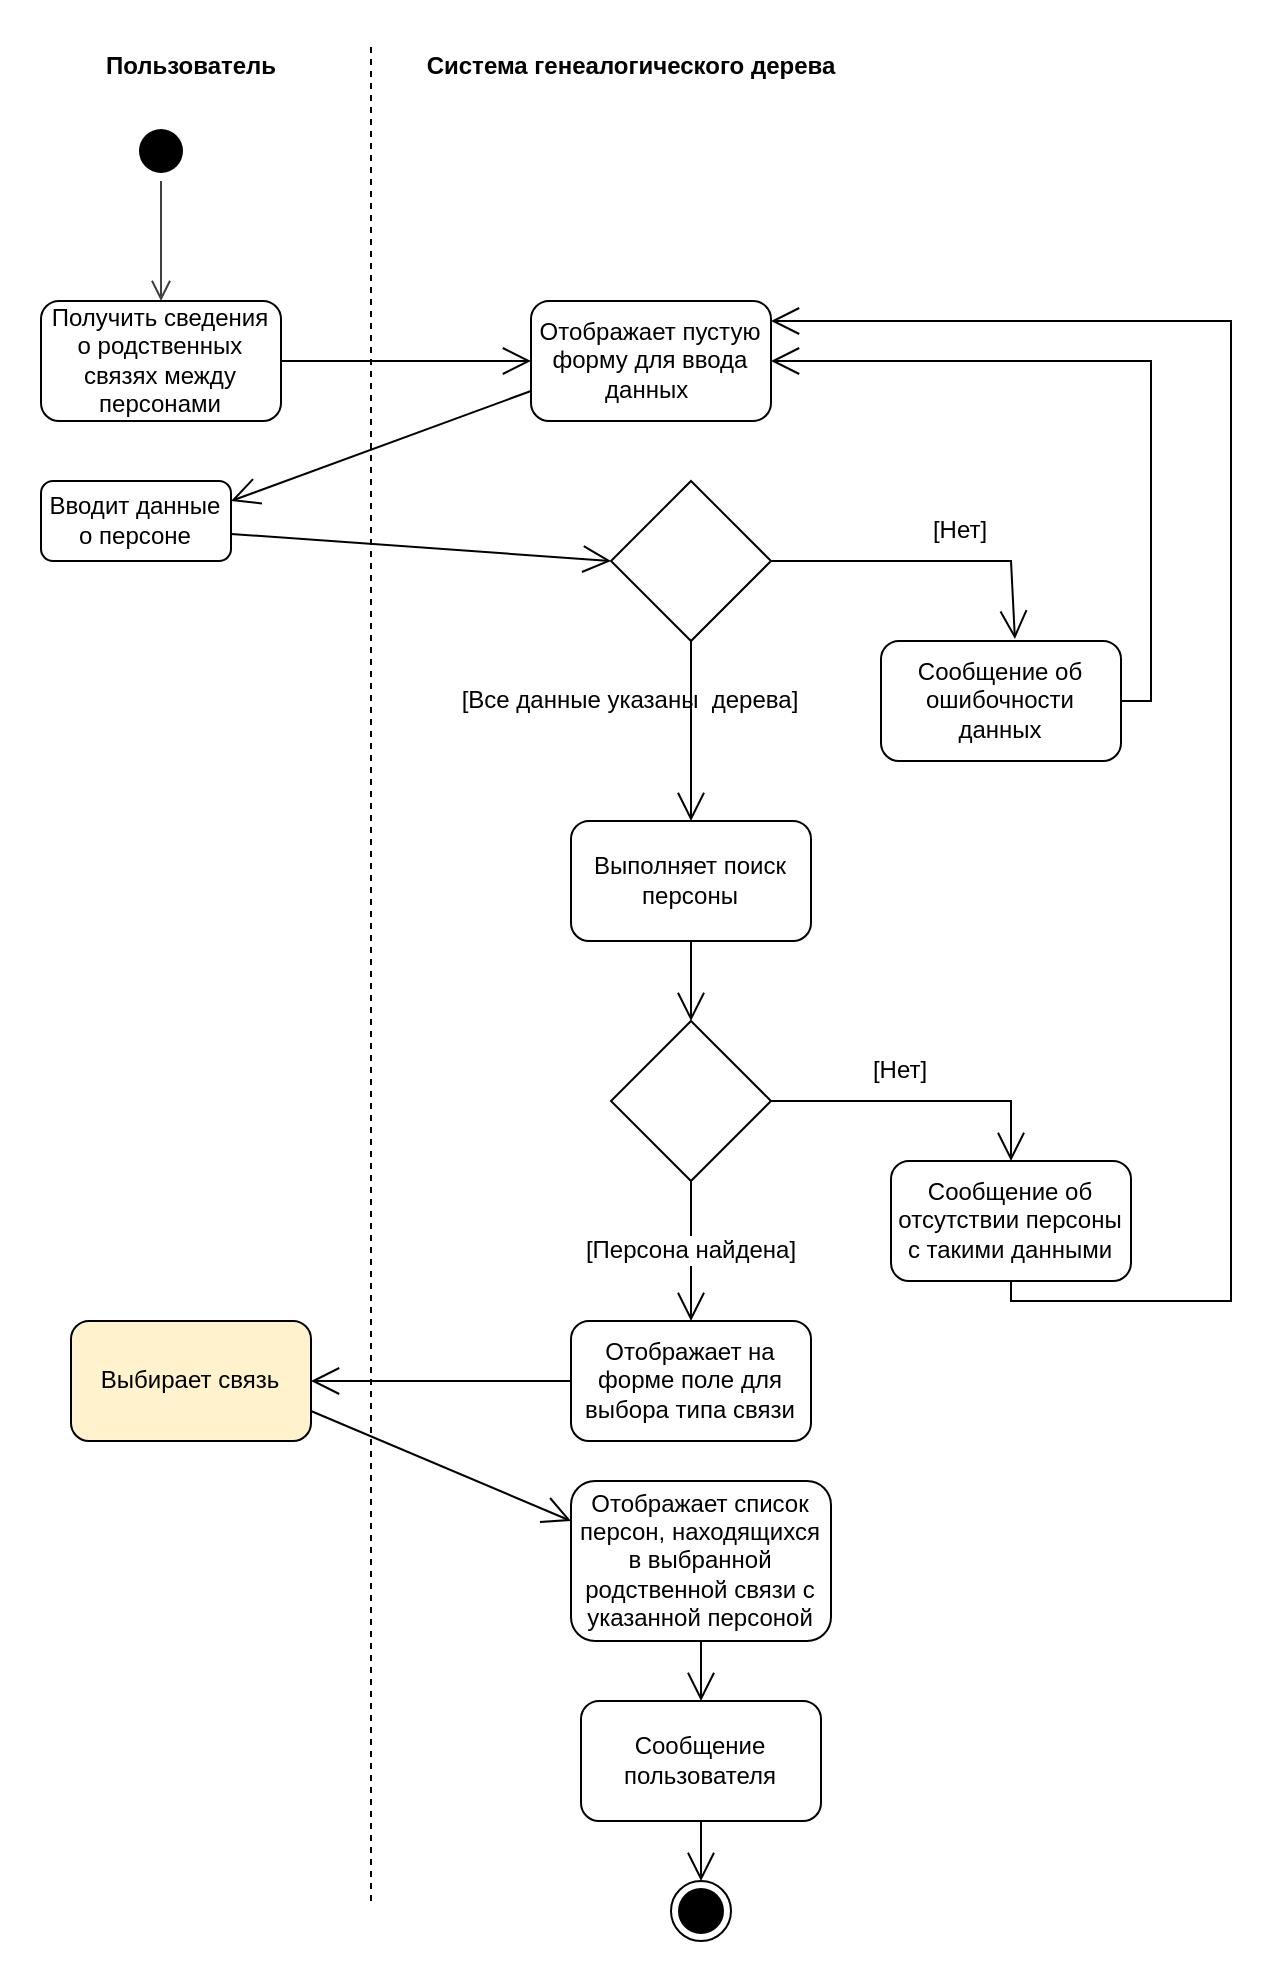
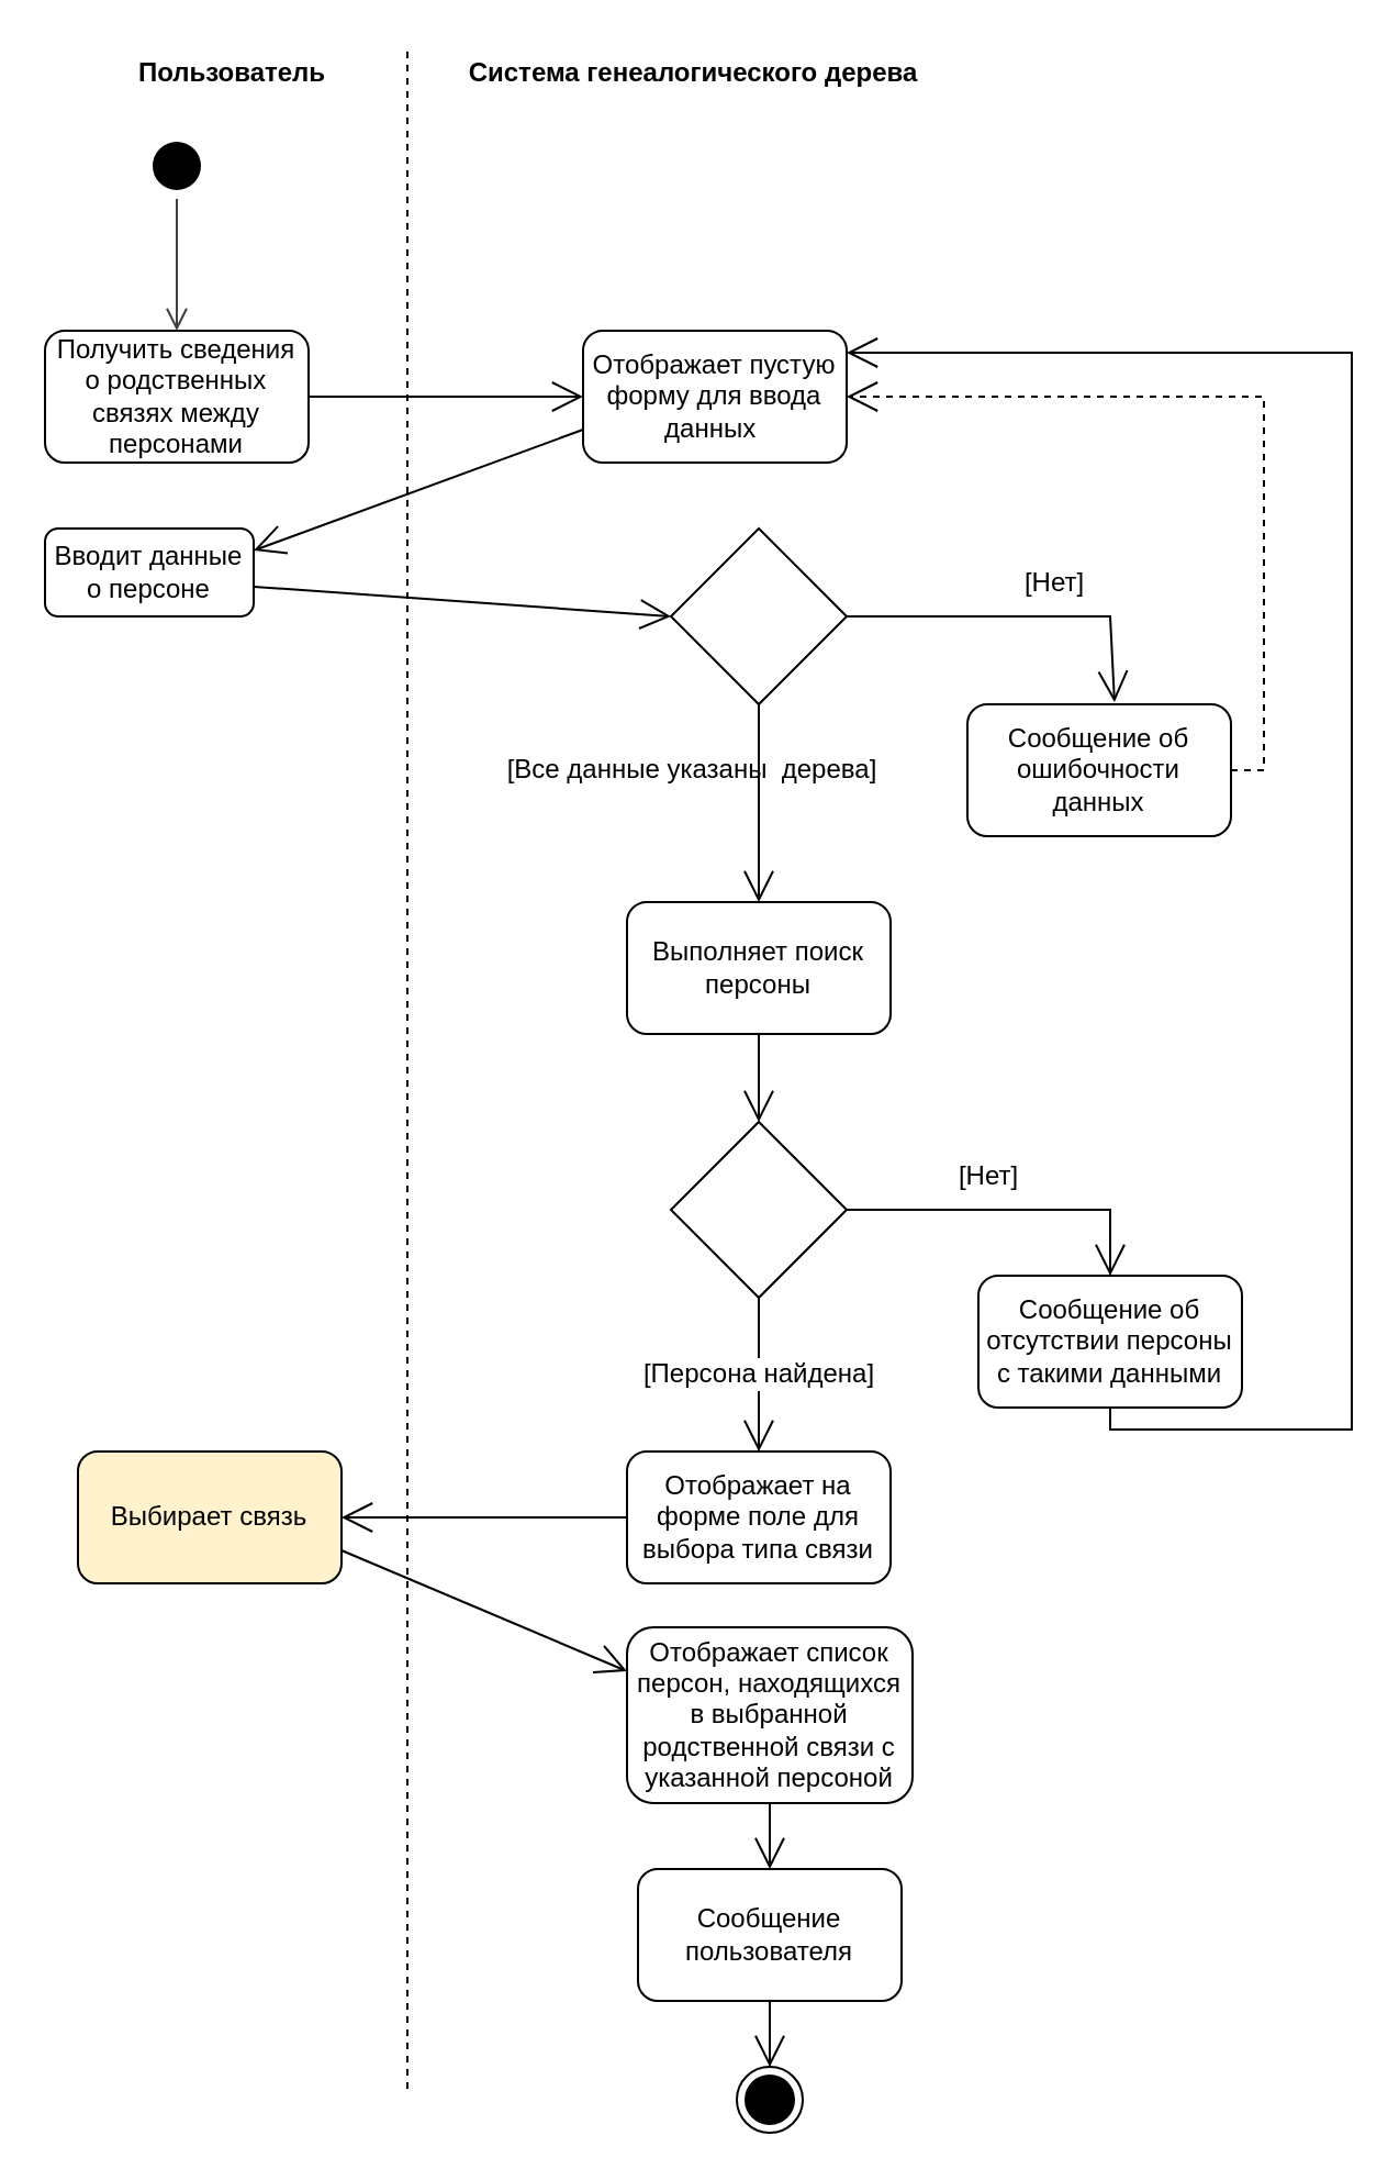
  <mxCell id="0" />
  <mxCell id="1" parent="0" />
  <mxCell id="2" value="" style="endArrow=none;dashed=1;html=1;rounded=0;" edge="1" parent="1"><mxGeometry width="50" height="50" relative="1" as="geometry"><mxPoint x="185" y="950" as="sourcePoint" /><mxPoint x="185" y="20" as="targetPoint" /></mxGeometry></mxCell>
- <mxCell id="3" value="Пользователь" style="text;align=center;fontStyle=1;verticalAlign=middle;spacingLeft=3;spacingRight=3;strokeColor=none;rotatable=0;points=[[0,0.5],[1,0.5]];portConstraint=eastwest;html=1;" vertex="1" parent="1"><mxGeometry x="55" y="20" width="80" height="26" as="geometry" /></mxCell>
+ <mxCell id="3" value="Пользователь" style="text;align=center;fontStyle=1;verticalAlign=middle;spacingLeft=3;spacingRight=3;strokeColor=none;rotatable=0;points=[[0,0.5],[1,0.5]];portConstraint=eastwest;html=1;" vertex="1" parent="1"><mxGeometry x="65" y="20" width="80" height="26" as="geometry" /></mxCell>
  <mxCell id="4" value="Система генеалогического дерева" style="text;align=center;fontStyle=1;verticalAlign=middle;spacingLeft=3;spacingRight=3;strokeColor=none;rotatable=0;points=[[0,0.5],[1,0.5]];portConstraint=eastwest;html=1;" vertex="1" parent="1"><mxGeometry x="275" y="20" width="80" height="26" as="geometry" /></mxCell>
  <mxCell id="5" value="" style="ellipse;html=1;shape=startState;fillColor=#000000;strokeColor=none;" vertex="1" parent="1"><mxGeometry x="65" y="60" width="30" height="30" as="geometry" /></mxCell>
  <mxCell id="6" value="" style="edgeStyle=orthogonalEdgeStyle;html=1;verticalAlign=bottom;endArrow=open;endSize=8;strokeColor=#404040;rounded=0;" edge="1" parent="1" source="5"><mxGeometry relative="1" as="geometry"><mxPoint x="80" y="150" as="targetPoint" /></mxGeometry></mxCell>
  <mxCell id="7" value="&lt;span style=&quot;line-height: 107%;&quot;&gt;Получить сведения о родственных связях между персонами&lt;/span&gt;" style="rounded=1;whiteSpace=wrap;html=1;fontSize=12;" vertex="1" parent="1"><mxGeometry x="20" y="150" width="120" height="60" as="geometry" /></mxCell>
  <mxCell id="8" value="" style="endArrow=open;endFill=1;endSize=12;html=1;rounded=0;exitX=1;exitY=0.5;exitDx=0;exitDy=0;" edge="1" parent="1" source="7"><mxGeometry width="160" relative="1" as="geometry"><mxPoint x="145" y="190" as="sourcePoint" /><mxPoint x="265" y="180" as="targetPoint" /></mxGeometry></mxCell>
  <mxCell id="9" value="&lt;span style=&quot;line-height: 107%;&quot;&gt;Отображает пустую форму для ввода данных&amp;nbsp;&lt;/span&gt;" style="rounded=1;whiteSpace=wrap;html=1;strokeColor=default;align=center;verticalAlign=middle;fontFamily=Helvetica;fontSize=12;fontColor=default;fillColor=default;" vertex="1" parent="1"><mxGeometry x="265" y="150" width="120" height="60" as="geometry" /></mxCell>
  <mxCell id="10" value="" style="endArrow=open;endFill=1;endSize=12;html=1;rounded=0;exitX=0;exitY=0.75;exitDx=0;exitDy=0;entryX=1;entryY=0.25;entryDx=0;entryDy=0;" edge="1" parent="1" source="9" target="11"><mxGeometry width="160" relative="1" as="geometry"><mxPoint x="150" y="190" as="sourcePoint" /><mxPoint x="155" y="250" as="targetPoint" /></mxGeometry></mxCell>
  <mxCell id="11" value="Вводит данные о персоне" style="rounded=1;whiteSpace=wrap;html=1;" vertex="1" parent="1"><mxGeometry x="20" y="240" width="95" height="40" as="geometry" /></mxCell>
  <mxCell id="12" value="" style="rhombus;whiteSpace=wrap;html=1;" vertex="1" parent="1"><mxGeometry x="305" y="240" width="80" height="80" as="geometry" /></mxCell>
  <mxCell id="13" value="" style="endArrow=open;endFill=1;endSize=12;html=1;rounded=0;exitX=1;exitY=0.661;exitDx=0;exitDy=0;entryX=0;entryY=0.5;entryDx=0;entryDy=0;exitPerimeter=0;" edge="1" parent="1" source="11" target="12"><mxGeometry width="160" relative="1" as="geometry"><mxPoint x="275" y="205" as="sourcePoint" /><mxPoint x="150" y="265" as="targetPoint" /></mxGeometry></mxCell>
  <mxCell id="14" value="" style="endArrow=open;endFill=1;endSize=12;html=1;rounded=0;exitX=0.5;exitY=1;exitDx=0;exitDy=0;entryX=0.5;entryY=0;entryDx=0;entryDy=0;" edge="1" parent="1" source="12" target="23"><mxGeometry width="160" relative="1" as="geometry"><mxPoint x="285" y="215" as="sourcePoint" /><mxPoint x="345" y="400" as="targetPoint" /><Array as="points" /></mxGeometry></mxCell>
  <mxCell id="15" value="[Все данные указаны&amp;nbsp; дерева]" style="text;html=1;align=center;verticalAlign=middle;whiteSpace=wrap;rounded=0;" vertex="1" parent="1"><mxGeometry x="220" y="335" width="190" height="30" as="geometry" /></mxCell>
  <mxCell id="16" value="" style="endArrow=open;endFill=1;endSize=12;html=1;rounded=0;exitX=1;exitY=0.5;exitDx=0;exitDy=0;entryX=0.558;entryY=-0.017;entryDx=0;entryDy=0;entryPerimeter=0;" edge="1" parent="1" source="12" target="18"><mxGeometry width="160" relative="1" as="geometry"><mxPoint x="535" y="330" as="sourcePoint" /><mxPoint x="535" y="410" as="targetPoint" /><Array as="points"><mxPoint x="505" y="280" /></Array></mxGeometry></mxCell>
  <mxCell id="17" value="[Нет]" style="text;html=1;align=center;verticalAlign=middle;whiteSpace=wrap;rounded=0;" vertex="1" parent="1"><mxGeometry x="385" y="250" width="190" height="30" as="geometry" /></mxCell>
  <mxCell id="18" value="Сообщение об ошибочности данных" style="rounded=1;whiteSpace=wrap;html=1;" vertex="1" parent="1"><mxGeometry x="440" y="320" width="120" height="60" as="geometry" /></mxCell>
- <mxCell id="19" value="" style="endArrow=open;endFill=1;endSize=12;html=1;rounded=0;exitX=1;exitY=0.5;exitDx=0;exitDy=0;entryX=1;entryY=0.5;entryDx=0;entryDy=0;" edge="1" parent="1" source="18" target="9"><mxGeometry width="160" relative="1" as="geometry"><mxPoint x="510" y="250" as="sourcePoint" /><mxPoint x="500" y="410" as="targetPoint" /><Array as="points"><mxPoint x="575" y="350" /><mxPoint x="575" y="180" /></Array></mxGeometry></mxCell>
+ <mxCell id="19" value="" style="endArrow=open;endFill=1;endSize=12;html=1;rounded=0;exitX=1;exitY=0.5;exitDx=0;exitDy=0;entryX=1;entryY=0.5;entryDx=0;entryDy=0;dashed=1;" edge="1" parent="1" source="18" target="9"><mxGeometry width="160" relative="1" as="geometry"><mxPoint x="510" y="250" as="sourcePoint" /><mxPoint x="500" y="410" as="targetPoint" /><Array as="points"><mxPoint x="575" y="350" /><mxPoint x="575" y="180" /></Array></mxGeometry></mxCell>
  <mxCell id="20" value="Выбирает связь" style="rounded=1;whiteSpace=wrap;html=1;fillColor=#fff2cc;" vertex="1" parent="1"><mxGeometry x="35" y="660" width="120" height="60" as="geometry" /></mxCell>
  <mxCell id="21" value="" style="endArrow=open;endFill=1;endSize=12;html=1;rounded=0;exitX=1;exitY=0.5;exitDx=0;exitDy=0;" edge="1" parent="1" source="22"><mxGeometry width="160" relative="1" as="geometry"><mxPoint x="160" y="610" as="sourcePoint" /><mxPoint x="505" y="580" as="targetPoint" /><Array as="points"><mxPoint x="505" y="550" /></Array></mxGeometry></mxCell>
  <mxCell id="22" value="" style="rhombus;whiteSpace=wrap;html=1;" vertex="1" parent="1"><mxGeometry x="305" y="510" width="80" height="80" as="geometry" /></mxCell>
  <mxCell id="23" value="Выполняет поиск персоны" style="rounded=1;whiteSpace=wrap;html=1;" vertex="1" parent="1"><mxGeometry x="285" y="410" width="120" height="60" as="geometry" /></mxCell>
  <mxCell id="24" value="" style="endArrow=open;endFill=1;endSize=12;html=1;rounded=0;exitX=0.5;exitY=1;exitDx=0;exitDy=0;entryX=0.5;entryY=0;entryDx=0;entryDy=0;" edge="1" parent="1" source="23" target="22"><mxGeometry width="160" relative="1" as="geometry"><mxPoint x="415" y="470" as="sourcePoint" /><mxPoint x="415" y="560" as="targetPoint" /><Array as="points" /></mxGeometry></mxCell>
  <mxCell id="25" value="[Нет]" style="text;html=1;align=center;verticalAlign=middle;whiteSpace=wrap;rounded=0;" vertex="1" parent="1"><mxGeometry x="355" y="520" width="190" height="30" as="geometry" /></mxCell>
  <mxCell id="26" value="[Персона найдена]" style="endArrow=open;endFill=1;endSize=12;html=1;rounded=0;exitX=0.5;exitY=1;exitDx=0;exitDy=0;fontSize=12;" edge="1" parent="1" source="22"><mxGeometry width="160" relative="1" as="geometry"><mxPoint x="355" y="480" as="sourcePoint" /><mxPoint x="345" y="660" as="targetPoint" /><Array as="points" /></mxGeometry></mxCell>
  <mxCell id="27" value="Отображает на форме поле для выбора типа связи" style="rounded=1;whiteSpace=wrap;html=1;" vertex="1" parent="1"><mxGeometry x="285" y="660" width="120" height="60" as="geometry" /></mxCell>
  <mxCell id="28" value="" style="endArrow=open;endFill=1;endSize=12;html=1;rounded=0;exitX=0;exitY=0.5;exitDx=0;exitDy=0;" edge="1" parent="1"><mxGeometry width="160" relative="1" as="geometry"><mxPoint x="285" y="690" as="sourcePoint" /><mxPoint x="155" y="690" as="targetPoint" /><Array as="points" /></mxGeometry></mxCell>
  <mxCell id="29" value="" style="endArrow=open;endFill=1;endSize=12;html=1;rounded=0;exitX=1;exitY=0.75;exitDx=0;exitDy=0;entryX=0;entryY=0.25;entryDx=0;entryDy=0;" edge="1" parent="1" source="20" target="30"><mxGeometry width="160" relative="1" as="geometry"><mxPoint x="155" y="779.66" as="sourcePoint" /><mxPoint x="305" y="780" as="targetPoint" /></mxGeometry></mxCell>
  <mxCell id="30" value="&lt;span style=&quot;line-height: 107%;&quot;&gt;Отображает список персон, находящихся в выбранной родственной связи с&lt;br&gt;указанной персоной&lt;/span&gt;" style="rounded=1;whiteSpace=wrap;html=1;fontSize=12;" vertex="1" parent="1"><mxGeometry x="285" y="740" width="130" height="80" as="geometry" /></mxCell>
  <mxCell id="31" value="Сообщение пользователя" style="rounded=1;whiteSpace=wrap;html=1;" vertex="1" parent="1"><mxGeometry x="290" y="850" width="120" height="60" as="geometry" /></mxCell>
  <mxCell id="32" value="" style="endArrow=open;endFill=1;endSize=12;html=1;rounded=0;exitX=0.5;exitY=1;exitDx=0;exitDy=0;entryX=0.5;entryY=0;entryDx=0;entryDy=0;" edge="1" parent="1" source="30" target="31"><mxGeometry width="160" relative="1" as="geometry"><mxPoint x="130" y="810" as="sourcePoint" /><mxPoint x="130" y="890" as="targetPoint" /></mxGeometry></mxCell>
  <mxCell id="33" value="" style="ellipse;html=1;shape=endState;fillColor=#000000;strokeColor=default;" vertex="1" parent="1"><mxGeometry x="335" y="940" width="30" height="30" as="geometry" /></mxCell>
  <mxCell id="34" value="" style="endArrow=open;endFill=1;endSize=12;html=1;rounded=0;entryX=0.5;entryY=0;entryDx=0;entryDy=0;" edge="1" parent="1"><mxGeometry width="160" relative="1" as="geometry"><mxPoint x="350" y="910" as="sourcePoint" /><mxPoint x="350" y="940" as="targetPoint" /></mxGeometry></mxCell>
  <mxCell id="35" value="Сообщение об отсутствии персоны с такими данными" style="rounded=1;whiteSpace=wrap;html=1;" vertex="1" parent="1"><mxGeometry x="445" y="580" width="120" height="60" as="geometry" /></mxCell>
  <mxCell id="36" value="" style="endArrow=open;endFill=1;endSize=12;html=1;rounded=0;" edge="1" parent="1"><mxGeometry width="160" relative="1" as="geometry"><mxPoint x="505" y="640" as="sourcePoint" /><mxPoint x="385" y="160" as="targetPoint" /><Array as="points"><mxPoint x="505" y="650" /><mxPoint x="615" y="650" /><mxPoint x="615" y="160" /></Array></mxGeometry></mxCell>
